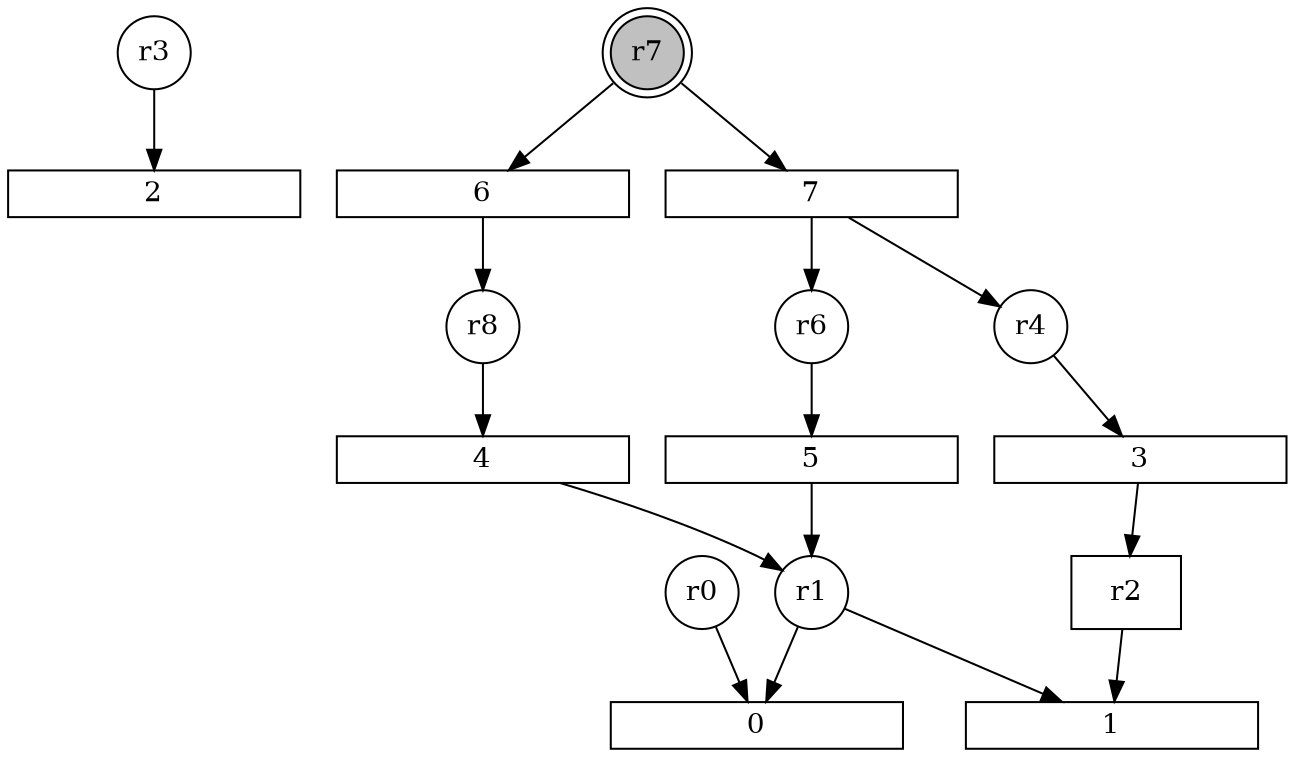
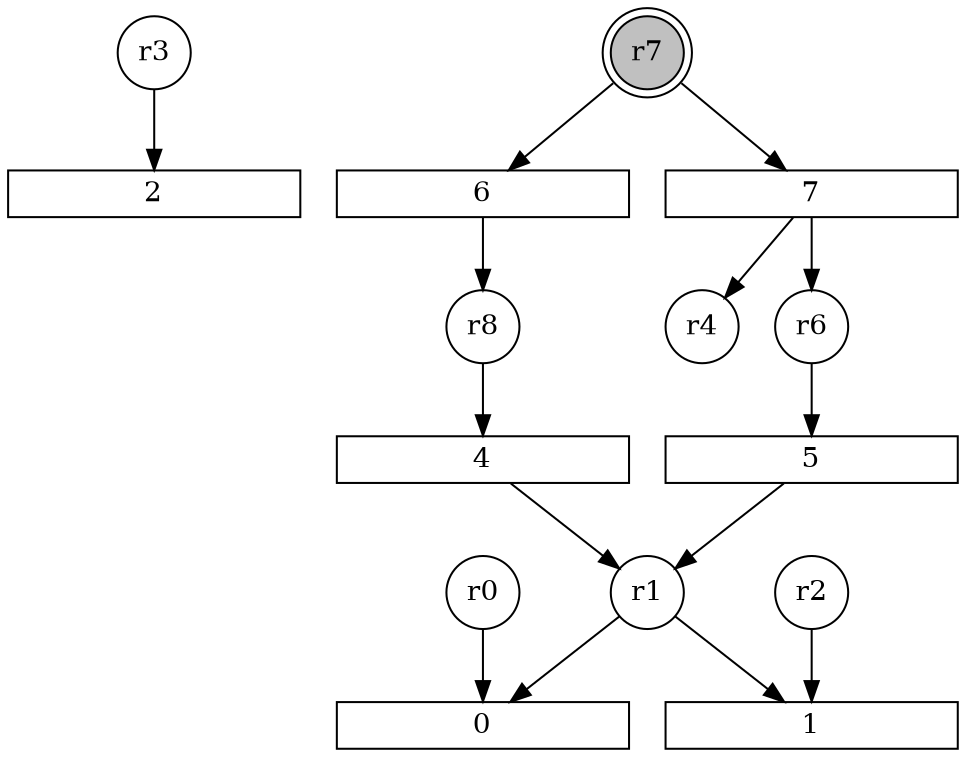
  digraph {
    node [shape=rect]
    r3 [fixedsize=2 shape=circle]
    n2 [fixedsize=2 label=r8 shape=circle]
    r0 [fixedsize=2 shape=circle]
    r4 [fixedsize=2 shape=circle]
    r6 [fixedsize=2 shape=circle]
-   r2 [fixedsize=2 shape=box]
+   r2 [fixedsize=2 shape=circle]
    r1 [fixedsize=2 shape=circle]
    r7 [color=black fillcolor=gray fixedsize=2 shape=doublecircle style=filled]
    0 [forcelabels=false height=0.2 width=2]
    1 [forcelabels=false height=0.2 width=2]
    2 [forcelabels=false height=0.2 width=2]
-   3 [forcelabels=false height=0.2 width=2]
    4 [forcelabels=false height=0.2 width=2]
    5 [forcelabels=false height=0.2 width=2]
    6 [forcelabels=false height=0.2 width=2]
    7 [forcelabels=false height=0.2 width=2]
    subgraph sub_1 {
      r3
      n2
      r0
      r4
      r6
      r2
      r1
    }
    subgraph sub_2 {
      r7
    }
    subgraph sub_3 {
      0
      1
      2
-     3
      4
      5
      6
      7
    }
    r3 -> 2
    n2 -> 4
    r0 -> 0
-   r4 -> 3
    r6 -> 5
    r2 -> 1
    r1 -> 0
    r1 -> 1
    r7 -> 6
    r7 -> 7
-   3 -> r2
    4 -> r1
    5 -> r1
    6 -> n2
    7 -> r4
    7 -> r6
  }
